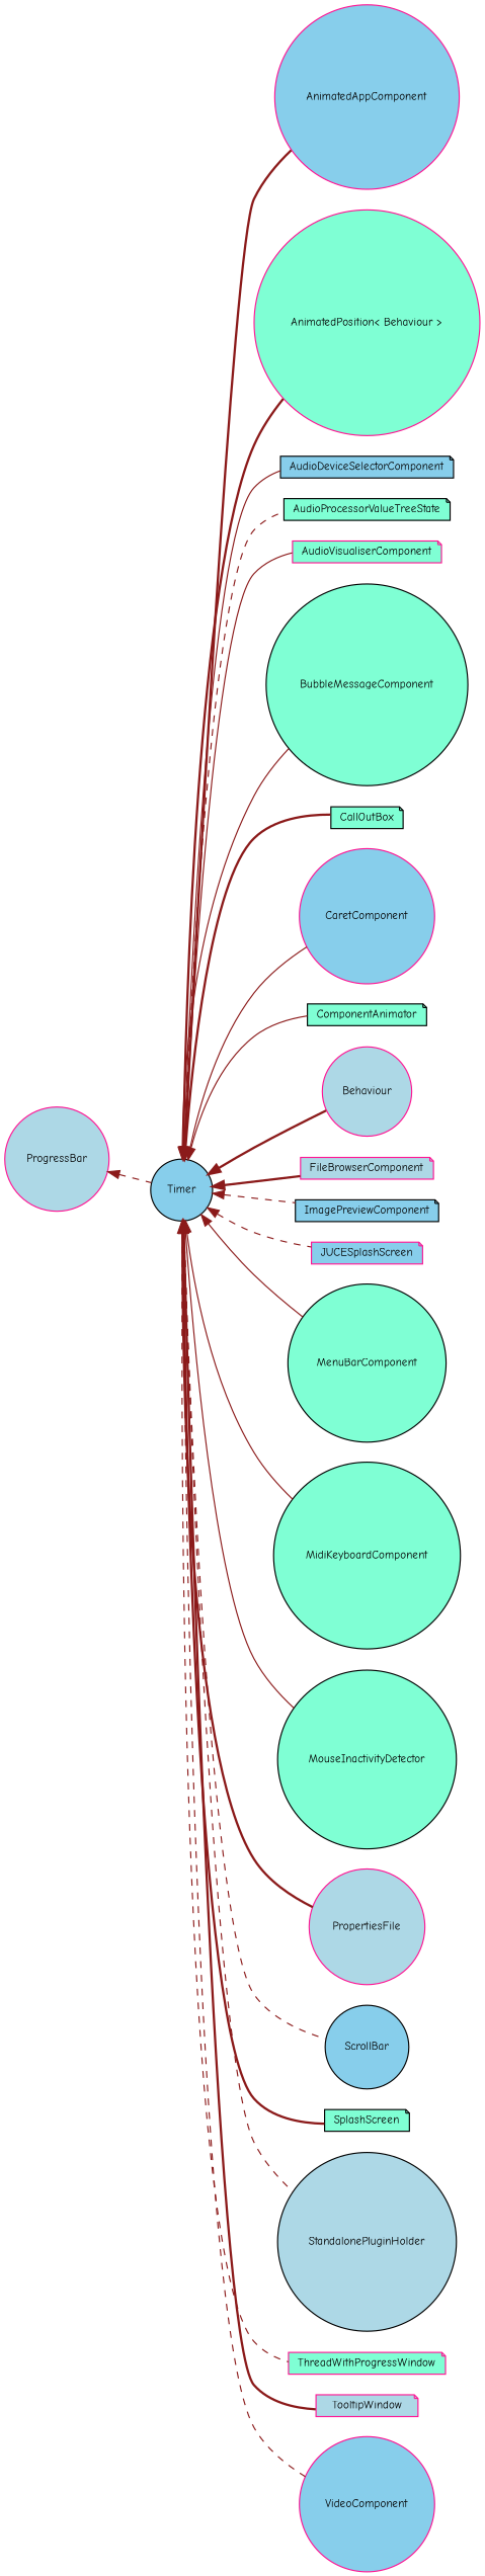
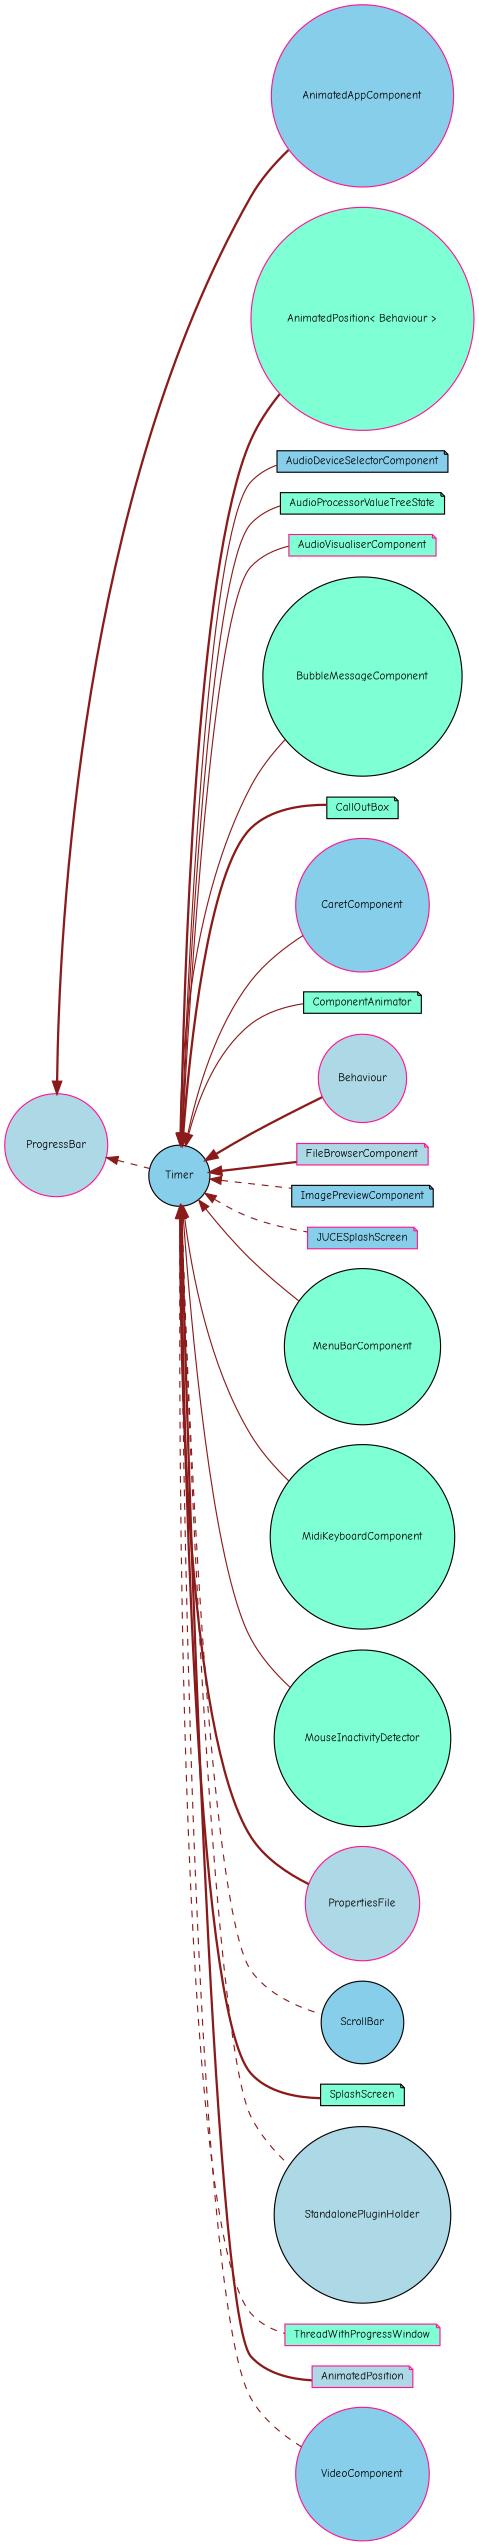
  digraph {
    fontname="Comic Neue"
    rankdir=LR
    node [color=black fillcolor=aquamarine fontname="Comic Neue" fontsize=10 shape=circle style=filled]
    edge [color=firebrick4 dir=back fontname="Comic Neue" fontsize=10 labelfontname=Helvetica labelfontsize=10 style=solid]
    n1 [fillcolor=skyblue fontcolor=black height=0.2 label=Timer width=0.4]
    n2 [color=deeppink fillcolor=skyblue height=0.2 label=AnimatedAppComponent width=0.4]
    n3 [color=deeppink height=0.2 label="AnimatedPosition\< Behaviour \>" width=0.4]
    n4 [fillcolor=skyblue height=0.2 label=AudioDeviceSelectorComponent shape=note width=0.4]
    n5 [height=0.2 label=AudioProcessorValueTreeState shape=note width=0.4]
    n6 [color=deeppink height=0.2 label=AudioVisualiserComponent shape=note width=0.4]
    n7 [height=0.2 label=BubbleMessageComponent width=0.4]
    n8 [height=0.2 label=CallOutBox shape=note width=0.4]
    n9 [color=deeppink fillcolor=skyblue height=0.2 label=CaretComponent width=0.4]
    n10 [height=0.2 label=ComponentAnimator shape=note width=0.4]
    n11 [color=deeppink fillcolor=lightblue height=0.2 label=Behaviour width=0.4]
    n12 [color=deeppink fillcolor=lightblue height=0.2 label=FileBrowserComponent shape=note width=0.4]
    n13 [fillcolor=skyblue height=0.2 label=ImagePreviewComponent shape=note width=0.4]
    n14 [color=deeppink fillcolor=skyblue height=0.2 label=JUCESplashScreen shape=note width=0.4]
    n15 [height=0.2 label=MenuBarComponent width=0.4]
    n16 [height=0.2 label=MidiKeyboardComponent width=0.4]
    n17 [height=0.2 label=MouseInactivityDetector width=0.4]
    n18 [color=deeppink fillcolor=lightblue height=0.2 label=PropertiesFile width=0.4]
    n19 [fillcolor=skyblue height=0.2 label=ScrollBar width=0.4]
    n20 [height=0.2 label=SplashScreen shape=note width=0.4]
    n21 [fillcolor=lightblue height=0.2 label=StandalonePluginHolder width=0.4]
    n22 [color=deeppink height=0.2 label=ThreadWithProgressWindow shape=note width=0.4]
-   n23 [color=deeppink fillcolor=lightblue height=0.2 label=TooltipWindow shape=note width=0.4]
+   n23 [color=deeppink fillcolor=lightblue height=0.2 label=AnimatedPosition shape=note width=0.4]
    n24 [color=deeppink fillcolor=skyblue height=0.2 label=VideoComponent width=0.4]
    n25 [color=deeppink fillcolor=lightblue height=0.2 label=ProgressBar width=0.4]
-   n1 -> n2 [style=bold]
+   n25 -> n2 [style=bold]
    n1 -> n3 [style=bold]
    n1 -> n4
-   n1 -> n5 [style=dashed]
+   n1 -> n5
    n1 -> n6
    n1 -> n7
    n1 -> n8 [style=bold]
    n1 -> n9
    n1 -> n10
    n1 -> n11 [style=bold]
    n1 -> n12 [style=bold]
    n1 -> n13 [style=dashed]
    n1 -> n14 [style=dashed]
    n1 -> n15
    n1 -> n16
    n1 -> n17
    n1 -> n18 [style=bold]
    n1 -> n19 [style=dashed]
    n1 -> n20 [style=bold]
    n1 -> n21 [style=dashed]
    n1 -> n22 [style=dashed]
    n1 -> n23 [style=bold]
    n1 -> n24 [style=dashed]
    n25 -> n1 [style=dashed]
  }
